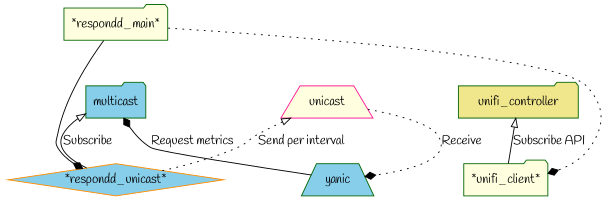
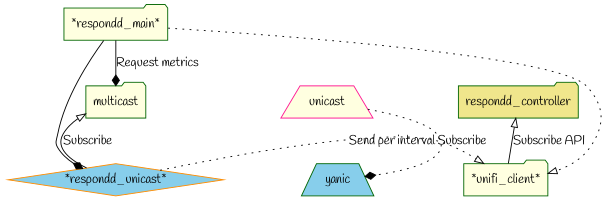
  digraph {
    fontname=Handlee
    node [color=darkgreen fillcolor=lightyellow fontname=Handlee shape=folder style=filled]
    edge [fontname=Handlee style=solid arrowhead=diamond]
-   multicast [fillcolor=skyblue]
-   unifi_controller [fillcolor=khaki]
+   multicast
+   unifi_controller [fillcolor=khaki label=respondd_controller]
    unicast [color=deeppink shape=trapezium]
    n4 [label="*unifi_client*"]
    n5 [color=darkorange fillcolor=skyblue label="*respondd_unicast*" shape=diamond]
    n6 [label="*respondd_main*"]
    yanic [fillcolor=skyblue shape=trapezium]
    subgraph sub_1 {
      rank=same
      multicast
      unifi_controller
      unicast
    }
    subgraph sub_2 {
      rank=same
      n4
      n5
    }
    subgraph sub_3 {
      color=lightgrey
      fontsize=20
      style=dotted
      n4
    }
    subgraph sub_4 {
      color=blue
      fontsize=20
      label="*respondd_client*"
      style=dotted
      multicast
      n5
    }
    subgraph sub_5 {
      color=blue
      fontsize=20
      style=dotted
      n6
    }
    multicast -> n5 [style=invis arrowhead=""]
-   unicast -> yanic [label=Receive style=dotted]
+   unicast -> yanic [label=Subscribe style=dotted]
    n4 -> unifi_controller [arrowhead=onormal label="Subscribe API"]
    n5 -> multicast [style=invis arrowhead=""]
    n5 -> multicast [arrowhead=onormal label=Subscribe]
-   n5 -> unicast [arrowhead=onormal label="Send per interval" style=dotted]
-   n6 -> n4 [style=dotted]
+   n5 -> n4 [arrowhead=onormal label="Send per interval" style=dotted]
+   n6 -> n4 [arrowhead=onormal style=dotted]
    n6 -> n5
-   yanic -> multicast [label="Request metrics"]
+   n6 -> multicast [label="Request metrics"]
  }
